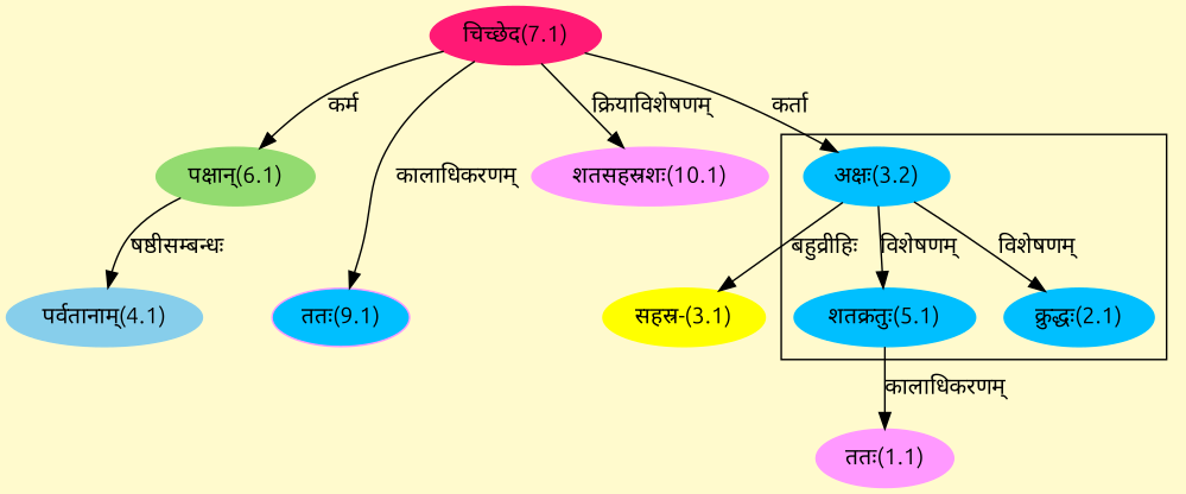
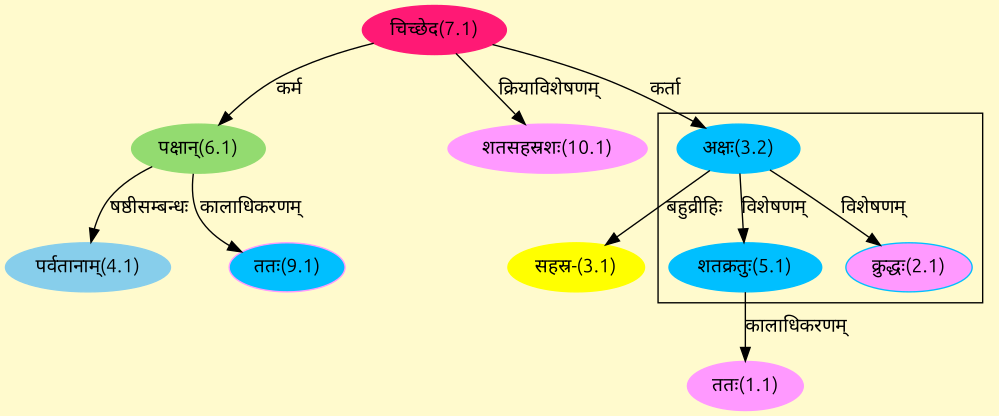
  digraph {
    bgcolor=lemonchiffon1
    compound=true
    fontname=Ubuntu
    rankdir=BT
    node [color="#00BFFF" fontname=Ubuntu style=filled]
    edge [dir=back fontname=Ubuntu]
-   n1 [label="क्रुद्धः(2.1)"]
+   n1 [label="क्रुद्धः(2.1)" fillcolor="#FF99FF"]
    n2 [label="अक्षः(3.2)"]
    n3 [label="शतक्रतुः(5.1)"]
    n4 [color="#FF1975" label="चिच्छेद(7.1)"]
    n5 [color="#FF99FF" label="ततः(1.1)"]
    n6 [color="#FFFF00" label="सहस्र-(3.1)"]
    n7 [color="#87CEEB" label="पर्वतानाम्(4.1)"]
    n8 [color="#93DB70" label="पक्षान्(6.1)"]
    n9 [color="#FF99FF" fillcolor="#00BFFF" label="ततः(9.1)"]
    n10 [color="#FF99FF" label="शतसहस्रशः(10.1)"]
    subgraph cluster_1 {
      n1
      n2
      n3
    }
    n1 -> n2 [label="विशेषणम्"]
    n2 -> n4 [label="कर्ता"]
    n3 -> n2 [label="विशेषणम्"]
    n5 -> n3 [label="कालाधिकरणम्"]
    n6 -> n2 [label="बहुव्रीहिः"]
    n7 -> n8 [label="षष्ठीसम्बन्धः"]
    n8 -> n4 [label="कर्म"]
-   n9 -> n4 [label="कालाधिकरणम्"]
+   n9 -> n8 [label="कालाधिकरणम्"]
    n10 -> n4 [label="क्रियाविशेषणम्"]
  }
